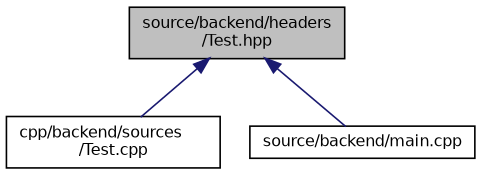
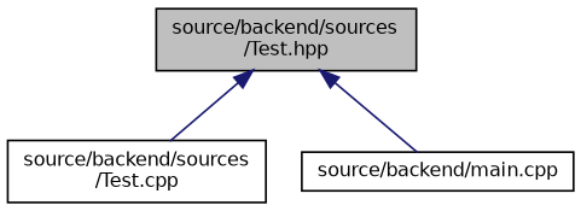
  digraph {
    node [color=black fillcolor=white fontname=Helvetica fontsize=10 shape=record style=filled]
    edge [color=midnightblue dir=back fontname=Helvetica fontsize=10 labelfontname=Helvetica labelfontsize=10 style=solid]
-   n1 [fillcolor=grey75 fontcolor=black height=0.2 label="source/backend/headers\l/Test.hpp" width=0.4]
-   n2 [height=0.2 label="cpp/backend/sources\l/Test.cpp" width=0.4]
+   n1 [fillcolor=grey75 fontcolor=black height=0.2 label="source/backend/sources\l/Test.hpp" width=0.4]
+   n2 [height=0.2 label="source/backend/sources\l/Test.cpp" width=0.4]
    n3 [height=0.2 label="source/backend/main.cpp" width=0.4]
    n1 -> n2
    n1 -> n3
  }
